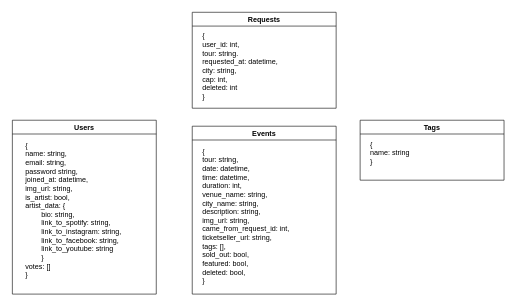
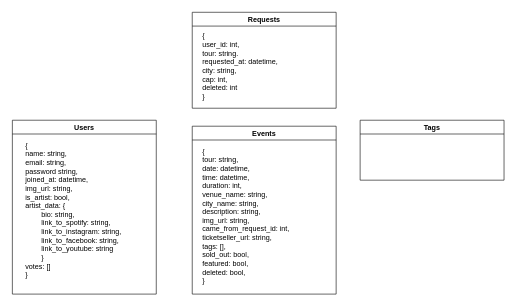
  <mxCell id="0" />
  <mxCell id="1" parent="0" />
  <mxCell id="2" value="Users" style="swimlane;" vertex="1" parent="1"><mxGeometry x="20" y="200" width="240" height="290" as="geometry" /></mxCell>
  <mxCell id="3" value="{&lt;br&gt;&lt;div&gt;name: string,&lt;/div&gt;&lt;div&gt;email: string,&lt;/div&gt;&lt;div&gt;password string,&lt;/div&gt;&lt;div&gt;joined_at: datetime,&lt;/div&gt;&lt;div&gt;img_url: string,&lt;/div&gt;&lt;div&gt;is_artist: bool,&lt;/div&gt;&lt;div&gt;artist_data: {&lt;/div&gt;&lt;div&gt;&lt;span&gt;&#09;&lt;/span&gt;&lt;span style=&quot;white-space: pre&quot;&gt;&#09;&lt;/span&gt;bio: string,&lt;br&gt;&lt;/div&gt;&lt;div&gt;&lt;span&gt;&#09;&lt;/span&gt;&lt;span style=&quot;white-space: pre&quot;&gt;&#09;&lt;/span&gt;link_to_spotify: string,&lt;/div&gt;&lt;span&gt;&#09;&lt;/span&gt;&lt;span style=&quot;white-space: pre&quot;&gt;&#09;&lt;/span&gt;link_to_instagram: string,&lt;br&gt;&lt;span style=&quot;white-space: pre&quot;&gt;&#09;&lt;/span&gt;link_to_facebook: string,&lt;br&gt;&lt;span style=&quot;white-space: pre&quot;&gt;&#09;&lt;/span&gt;link_to_youtube: string&lt;br&gt;&lt;div&gt;&lt;span&gt;&lt;/span&gt;&lt;span style=&quot;white-space: pre&quot;&gt;&#09;&lt;/span&gt;}&lt;/div&gt;&lt;div&gt;votes: []&lt;/div&gt;&lt;div&gt;}&lt;/div&gt;" style="text;html=1;align=left;verticalAlign=middle;resizable=0;points=[];autosize=1;strokeColor=none;" vertex="1" parent="2"><mxGeometry x="20" y="35" width="180" height="230" as="geometry" /></mxCell>
  <mxCell id="4" value="Requests" style="swimlane;" vertex="1" parent="1"><mxGeometry x="320" y="20" width="240" height="160" as="geometry" /></mxCell>
  <mxCell id="5" value="{&lt;br&gt;user_id: int,&lt;br&gt;tour: string.&lt;br&gt;requested_at: datetime,&lt;br&gt;city: string,&lt;br&gt;cap: int,&lt;br&gt;deleted: int&lt;br&gt;}" style="text;html=1;align=left;verticalAlign=middle;resizable=0;points=[];autosize=1;strokeColor=none;" vertex="1" parent="4"><mxGeometry x="15" y="30" width="140" height="120" as="geometry" /></mxCell>
  <mxCell id="6" value="Tags" style="swimlane;startSize=23;" vertex="1" parent="1"><mxGeometry x="600" y="200" width="240" height="100" as="geometry" /></mxCell>
- <mxCell id="7" value="{&lt;br&gt;name: string&lt;br&gt;}" style="text;html=1;align=left;verticalAlign=middle;resizable=0;points=[];autosize=1;strokeColor=none;" vertex="1" parent="1"><mxGeometry x="615" y="230" width="80" height="50" as="geometry" /></mxCell>
  <mxCell id="8" value="Events" style="swimlane;" vertex="1" parent="1"><mxGeometry x="320" y="210" width="240" height="280" as="geometry" /></mxCell>
  <mxCell id="9" value="{&lt;br&gt;tour: string,&lt;br&gt;date: datetime,&lt;br&gt;time: datetime,&lt;br&gt;duration: int,&lt;br&gt;venue_name: string,&lt;br&gt;city_name: string,&lt;br&gt;description: string,&lt;br&gt;img_url: string,&lt;br&gt;came_from_request_id: int,&lt;br&gt;ticketseller_url: string,&lt;br&gt;tags: [],&lt;br&gt;sold_out: bool,&lt;br&gt;featured: bool,&lt;br&gt;deleted: bool,&lt;br&gt;}" style="text;html=1;align=left;verticalAlign=middle;resizable=0;points=[];autosize=1;strokeColor=none;" vertex="1" parent="8"><mxGeometry x="15" y="35" width="160" height="230" as="geometry" /></mxCell>
